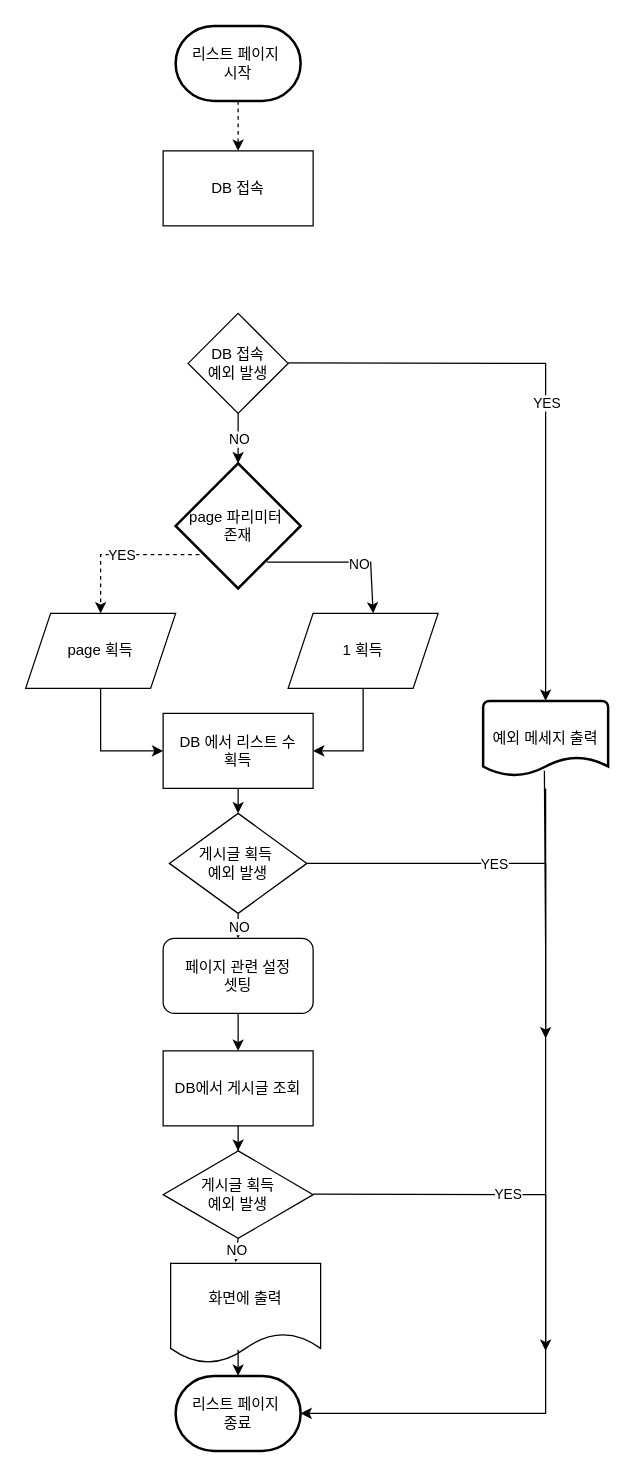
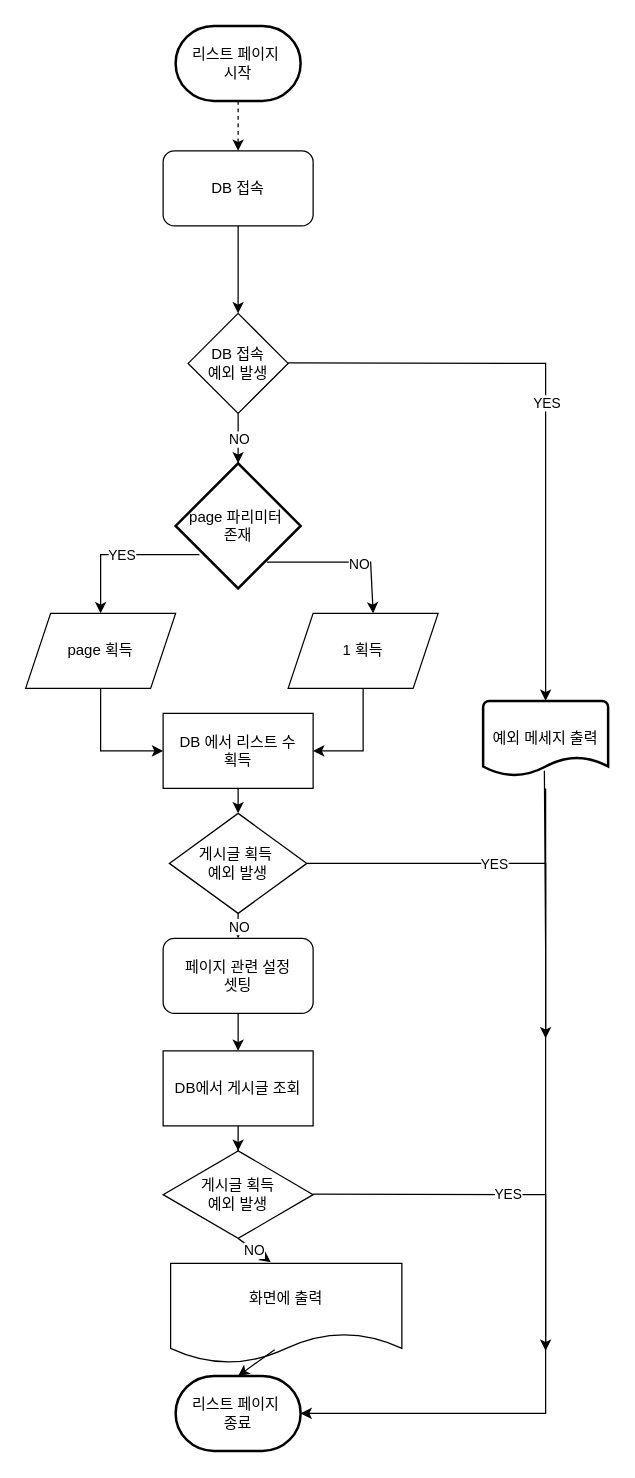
  <mxCell id="0" />
  <mxCell id="1" parent="0" />
  <mxCell id="2" value="리스트 페이지&amp;nbsp;&lt;div&gt;시작&lt;/div&gt;" style="strokeWidth=2;html=1;shape=mxgraph.flowchart.terminator;whiteSpace=wrap;" vertex="1" parent="1"><mxGeometry x="140" y="20" width="100" height="60" as="geometry" /></mxCell>
- <mxCell id="3" value="DB 접속" style="rounded=0;whiteSpace=wrap;html=1;" vertex="1" parent="1"><mxGeometry x="130" y="120" width="120" height="60" as="geometry" /></mxCell>
+ <mxCell id="3" value="DB 접속" style="whiteSpace=wrap;html=1;rounded=1;" vertex="1" parent="1"><mxGeometry x="130" y="120" width="120" height="60" as="geometry" /></mxCell>
  <mxCell id="4" value="DB 접속&lt;div&gt;예외 발생&lt;/div&gt;" style="rhombus;whiteSpace=wrap;html=1;" vertex="1" parent="1"><mxGeometry x="150" y="250" width="80" height="80" as="geometry" /></mxCell>
+ <mxCell id="5" value="" style="endArrow=classic;html=1;rounded=0;exitX=0.5;exitY=1;exitDx=0;exitDy=0;entryX=0.5;entryY=0;entryDx=0;entryDy=0;" edge="1" parent="1" source="3" target="4"><mxGeometry width="50" height="50" relative="1" as="geometry"><mxPoint x="196" y="220" as="sourcePoint" /><mxPoint x="266" y="290" as="targetPoint" /><Array as="points" /></mxGeometry></mxCell>
  <mxCell id="6" value="" style="endArrow=classic;html=1;rounded=0;exitX=0.5;exitY=1;exitDx=0;exitDy=0;exitPerimeter=0;dashed=1;" edge="1" parent="1" source="2" target="3"><mxGeometry width="50" height="50" relative="1" as="geometry"><mxPoint x="216" y="340" as="sourcePoint" /><mxPoint x="266" y="290" as="targetPoint" /></mxGeometry></mxCell>
  <mxCell id="7" value="예외 메세지 출력" style="strokeWidth=2;html=1;shape=mxgraph.flowchart.document2;whiteSpace=wrap;size=0.25;" vertex="1" parent="1"><mxGeometry x="386" y="560" width="100" height="60" as="geometry" /></mxCell>
  <mxCell id="8" value="리스트 페이지&amp;nbsp;&lt;div&gt;종료&lt;/div&gt;" style="strokeWidth=2;html=1;shape=mxgraph.flowchart.terminator;whiteSpace=wrap;" vertex="1" parent="1"><mxGeometry x="140" y="1100" width="100" height="60" as="geometry" /></mxCell>
  <mxCell id="9" value="" style="endArrow=classic;html=1;rounded=0;exitX=0.49;exitY=0.933;exitDx=0;exitDy=0;exitPerimeter=0;entryX=1;entryY=0.5;entryDx=0;entryDy=0;entryPerimeter=0;" edge="1" parent="1" source="7" target="8"><mxGeometry width="50" height="50" relative="1" as="geometry"><mxPoint x="246" y="340" as="sourcePoint" /><mxPoint x="296" y="290" as="targetPoint" /><Array as="points"><mxPoint x="436" y="760" /><mxPoint x="436" y="630" /><mxPoint x="436" y="1130" /></Array></mxGeometry></mxCell>
  <mxCell id="10" value="page 파리미터&amp;nbsp;&lt;div&gt;존재&lt;/div&gt;" style="strokeWidth=2;html=1;shape=mxgraph.flowchart.decision;whiteSpace=wrap;" vertex="1" parent="1"><mxGeometry x="140" y="370" width="100" height="100" as="geometry" /></mxCell>
  <mxCell id="11" value="1 획득" style="shape=parallelogram;perimeter=parallelogramPerimeter;whiteSpace=wrap;html=1;fixedSize=1;" vertex="1" parent="1"><mxGeometry x="230" y="490" width="120" height="60" as="geometry" /></mxCell>
  <mxCell id="12" value="page 획득" style="shape=parallelogram;perimeter=parallelogramPerimeter;whiteSpace=wrap;html=1;fixedSize=1;" vertex="1" parent="1"><mxGeometry x="20" y="490" width="120" height="60" as="geometry" /></mxCell>
  <mxCell id="13" value="" style="endArrow=classic;html=1;rounded=0;exitX=0.73;exitY=0.79;exitDx=0;exitDy=0;exitPerimeter=0;entryX=0.567;entryY=0;entryDx=0;entryDy=0;entryPerimeter=0;" edge="1" parent="1" source="10" target="11"><mxGeometry relative="1" as="geometry"><mxPoint x="226" y="620" as="sourcePoint" /><mxPoint x="296" y="500" as="targetPoint" /><Array as="points"><mxPoint x="296" y="449" /></Array></mxGeometry></mxCell>
  <mxCell id="14" value="NO" style="edgeLabel;resizable=0;html=1;;align=center;verticalAlign=middle;" connectable="0" vertex="1" parent="13"><mxGeometry relative="1" as="geometry"><mxPoint x="11" y="1" as="offset" /></mxGeometry></mxCell>
- <mxCell id="15" value="" style="endArrow=classic;html=1;rounded=0;entryX=0.5;entryY=0;entryDx=0;entryDy=0;exitX=0.19;exitY=0.73;exitDx=0;exitDy=0;exitPerimeter=0;dashed=1;" edge="1" parent="1" source="10" target="12"><mxGeometry relative="1" as="geometry"><mxPoint x="136" y="450" as="sourcePoint" /><mxPoint x="140" y="450" as="targetPoint" /><Array as="points"><mxPoint x="80" y="443" /></Array></mxGeometry></mxCell>
+ <mxCell id="15" value="" style="endArrow=classic;html=1;rounded=0;entryX=0.5;entryY=0;entryDx=0;entryDy=0;exitX=0.19;exitY=0.73;exitDx=0;exitDy=0;exitPerimeter=0;" edge="1" parent="1" source="10" target="12"><mxGeometry relative="1" as="geometry"><mxPoint x="136" y="450" as="sourcePoint" /><mxPoint x="140" y="450" as="targetPoint" /><Array as="points"><mxPoint x="80" y="443" /></Array></mxGeometry></mxCell>
  <mxCell id="16" value="YES" style="edgeLabel;resizable=0;html=1;;align=center;verticalAlign=middle;" connectable="0" vertex="1" parent="15"><mxGeometry relative="1" as="geometry" /></mxCell>
  <mxCell id="17" value="DB 에서 리스트 수&lt;div&gt;획득&lt;/div&gt;" style="rounded=0;whiteSpace=wrap;html=1;" vertex="1" parent="1"><mxGeometry x="130" y="570" width="120" height="60" as="geometry" /></mxCell>
  <mxCell id="18" value="" style="endArrow=classic;html=1;rounded=0;entryX=0;entryY=0.5;entryDx=0;entryDy=0;exitX=0.5;exitY=1;exitDx=0;exitDy=0;" edge="1" parent="1" source="12" target="17"><mxGeometry width="50" height="50" relative="1" as="geometry"><mxPoint x="246" y="640" as="sourcePoint" /><mxPoint x="296" y="590" as="targetPoint" /><Array as="points"><mxPoint x="80" y="600" /></Array></mxGeometry></mxCell>
  <mxCell id="19" value="" style="endArrow=classic;html=1;rounded=0;entryX=0.5;entryY=0;entryDx=0;entryDy=0;entryPerimeter=0;exitX=0.5;exitY=1;exitDx=0;exitDy=0;" edge="1" parent="1" source="4" target="10"><mxGeometry relative="1" as="geometry"><mxPoint x="226" y="620" as="sourcePoint" /><mxPoint x="326" y="620" as="targetPoint" /></mxGeometry></mxCell>
  <mxCell id="20" value="NO" style="edgeLabel;resizable=0;html=1;;align=center;verticalAlign=middle;" connectable="0" vertex="1" parent="19"><mxGeometry relative="1" as="geometry" /></mxCell>
  <mxCell id="21" value="" style="endArrow=classic;html=1;rounded=0;entryX=0.5;entryY=0;entryDx=0;entryDy=0;entryPerimeter=0;" edge="1" parent="1" target="7"><mxGeometry relative="1" as="geometry"><mxPoint x="230" y="289.5" as="sourcePoint" /><mxPoint x="330" y="289.5" as="targetPoint" /><Array as="points"><mxPoint x="436" y="290" /></Array></mxGeometry></mxCell>
  <mxCell id="22" value="YES" style="edgeLabel;resizable=0;html=1;;align=center;verticalAlign=middle;" connectable="0" vertex="1" parent="21"><mxGeometry relative="1" as="geometry" /></mxCell>
  <mxCell id="23" value="페이지 관련 설정&lt;div&gt;셋팅&lt;/div&gt;" style="whiteSpace=wrap;html=1;rounded=1;" vertex="1" parent="1"><mxGeometry x="130" y="750" width="120" height="60" as="geometry" /></mxCell>
  <mxCell id="24" style="edgeStyle=orthogonalEdgeStyle;rounded=0;orthogonalLoop=1;jettySize=auto;html=1;" edge="1" parent="1" source="25" target="35"><mxGeometry relative="1" as="geometry" /></mxCell>
  <mxCell id="25" value="DB에서 게시글 조회" style="rounded=0;whiteSpace=wrap;html=1;" vertex="1" parent="1"><mxGeometry x="130" y="840" width="120" height="60" as="geometry" /></mxCell>
- <mxCell id="26" value="화면에 출력" style="shape=document;whiteSpace=wrap;html=1;boundedLbl=1;" vertex="1" parent="1"><mxGeometry x="136" y="1010" width="120" height="80" as="geometry" /></mxCell>
+ <mxCell id="26" value="화면에 출력" style="shape=document;whiteSpace=wrap;html=1;boundedLbl=1;" vertex="1" parent="1"><mxGeometry x="136" y="1010" width="185" height="80" as="geometry" /></mxCell>
  <mxCell id="27" value="" style="endArrow=classic;html=1;rounded=0;exitX=0.5;exitY=1;exitDx=0;exitDy=0;" edge="1" parent="1" source="23"><mxGeometry width="50" height="50" relative="1" as="geometry"><mxPoint x="246" y="940" as="sourcePoint" /><mxPoint x="190" y="840" as="targetPoint" /></mxGeometry></mxCell>
  <mxCell id="28" value="" style="endArrow=classic;html=1;rounded=0;entryX=0.5;entryY=0;entryDx=0;entryDy=0;entryPerimeter=0;exitX=0.45;exitY=0.863;exitDx=0;exitDy=0;exitPerimeter=0;" edge="1" parent="1" source="26" target="8"><mxGeometry width="50" height="50" relative="1" as="geometry"><mxPoint x="194" y="984" as="sourcePoint" /><mxPoint x="296" y="890" as="targetPoint" /></mxGeometry></mxCell>
  <mxCell id="29" value="게시글 획득&amp;nbsp;&lt;div&gt;예외&amp;nbsp;&lt;span style=&quot;background-color: initial;&quot;&gt;발생&lt;/span&gt;&lt;/div&gt;" style="rhombus;whiteSpace=wrap;html=1;" vertex="1" parent="1"><mxGeometry x="135" y="650" width="110" height="80" as="geometry" /></mxCell>
  <mxCell id="30" value="" style="endArrow=classic;html=1;rounded=0;entryX=0.5;entryY=0;entryDx=0;entryDy=0;exitX=0.5;exitY=1;exitDx=0;exitDy=0;" edge="1" parent="1" source="17" target="29"><mxGeometry width="50" height="50" relative="1" as="geometry"><mxPoint x="196" y="670" as="sourcePoint" /><mxPoint x="236" y="680" as="targetPoint" /></mxGeometry></mxCell>
  <mxCell id="31" value="" style="endArrow=classic;html=1;rounded=0;" edge="1" parent="1"><mxGeometry relative="1" as="geometry"><mxPoint x="245" y="690" as="sourcePoint" /><mxPoint x="436" y="830" as="targetPoint" /><Array as="points"><mxPoint x="436" y="690" /></Array></mxGeometry></mxCell>
  <mxCell id="32" value="YES" style="edgeLabel;resizable=0;html=1;;align=center;verticalAlign=middle;" connectable="0" vertex="1" parent="31"><mxGeometry relative="1" as="geometry"><mxPoint x="-17" as="offset" /></mxGeometry></mxCell>
  <mxCell id="33" value="" style="endArrow=classic;html=1;rounded=0;exitX=0.5;exitY=1;exitDx=0;exitDy=0;entryX=0.5;entryY=0;entryDx=0;entryDy=0;" edge="1" parent="1" source="29" target="23"><mxGeometry relative="1" as="geometry"><mxPoint x="266" y="800" as="sourcePoint" /><mxPoint x="366" y="800" as="targetPoint" /></mxGeometry></mxCell>
  <mxCell id="34" value="NO" style="edgeLabel;resizable=0;html=1;;align=center;verticalAlign=middle;" connectable="0" vertex="1" parent="33"><mxGeometry relative="1" as="geometry" /></mxCell>
  <mxCell id="35" value="게시글 획득&lt;div&gt;예외 발생&lt;/div&gt;" style="rhombus;whiteSpace=wrap;html=1;" vertex="1" parent="1"><mxGeometry x="130" y="920" width="120" height="70" as="geometry" /></mxCell>
  <mxCell id="36" value="" style="endArrow=classic;html=1;rounded=0;exitX=0.5;exitY=1;exitDx=0;exitDy=0;entryX=1;entryY=0.5;entryDx=0;entryDy=0;" edge="1" parent="1" source="11" target="17"><mxGeometry width="50" height="50" relative="1" as="geometry"><mxPoint x="186" y="630" as="sourcePoint" /><mxPoint x="236" y="580" as="targetPoint" /><Array as="points"><mxPoint x="290" y="600" /></Array></mxGeometry></mxCell>
  <mxCell id="37" value="" style="endArrow=classic;html=1;rounded=0;" edge="1" parent="1"><mxGeometry relative="1" as="geometry"><mxPoint x="250" y="954.5" as="sourcePoint" /><mxPoint x="436" y="1080" as="targetPoint" /><Array as="points"><mxPoint x="436" y="955" /></Array></mxGeometry></mxCell>
  <mxCell id="38" value="YES" style="edgeLabel;resizable=0;html=1;;align=center;verticalAlign=middle;" connectable="0" vertex="1" parent="37"><mxGeometry relative="1" as="geometry" /></mxCell>
  <mxCell id="39" value="" style="endArrow=classic;html=1;rounded=0;exitX=0.5;exitY=1;exitDx=0;exitDy=0;entryX=0.433;entryY=-0.012;entryDx=0;entryDy=0;entryPerimeter=0;" edge="1" parent="1" source="35" target="26"><mxGeometry relative="1" as="geometry"><mxPoint x="226" y="989" as="sourcePoint" /><mxPoint x="326" y="989" as="targetPoint" /></mxGeometry></mxCell>
  <mxCell id="40" value="NO" style="edgeLabel;resizable=0;html=1;;align=center;verticalAlign=middle;" connectable="0" vertex="1" parent="39"><mxGeometry relative="1" as="geometry" /></mxCell>
